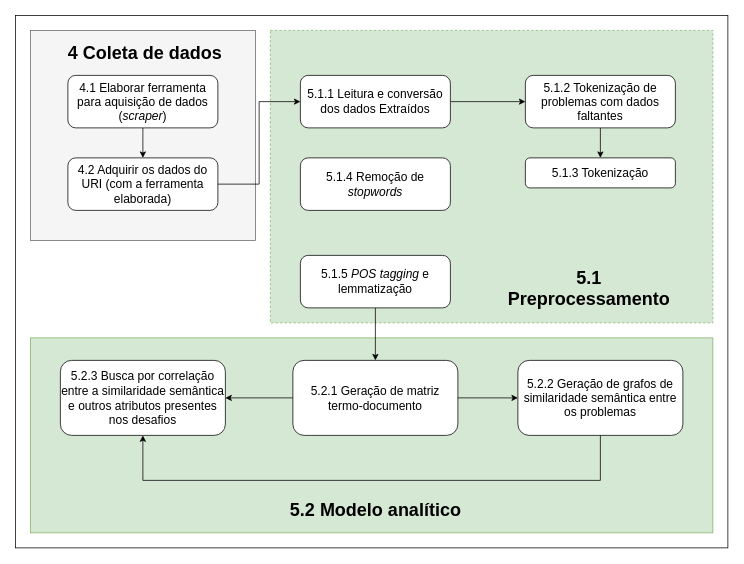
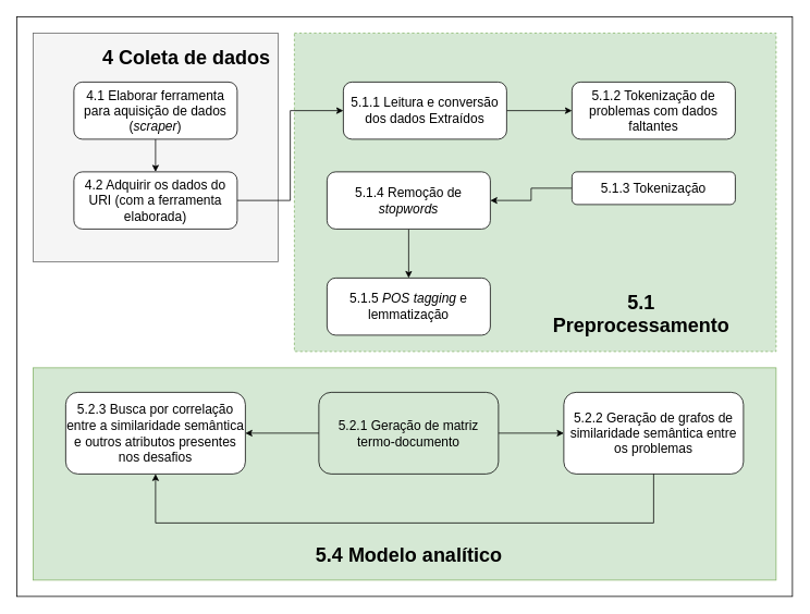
  <mxCell id="0" />
  <mxCell id="1" parent="0" />
  <mxCell id="2" value="" style="whiteSpace=wrap;html=1;fillColor=none;resizeWidth=0;resizeHeight=0;imageAspect=1;perimeterSpacing=0;" parent="1" vertex="1"><mxGeometry x="20" width="950" height="710" as="geometry" y="20" /></mxCell>
  <mxCell id="3" value="" style="whiteSpace=wrap;html=1;fillColor=#d5e8d4;resizeWidth=0;resizeHeight=0;imageAspect=1;perimeterSpacing=0;strokeColor=#82b366;" parent="1" vertex="1"><mxGeometry x="40" y="450" width="910" height="260" as="geometry" /></mxCell>
  <mxCell id="4" value="" style="whiteSpace=wrap;html=1;fillColor=#d5e8d4;resizeWidth=0;resizeHeight=0;imageAspect=1;perimeterSpacing=0;dashed=1;strokeColor=#82b366;" parent="1" vertex="1"><mxGeometry x="360" y="40" width="590" height="390" as="geometry" /></mxCell>
  <mxCell id="5" value="" style="whiteSpace=wrap;html=1;resizeWidth=0;resizeHeight=0;imageAspect=1;perimeterSpacing=0;strokeColor=#666666;fillColor=#f5f5f5;fontColor=#333333;" parent="1" vertex="1"><mxGeometry x="40" y="40" width="300" height="280" as="geometry" /></mxCell>
  <mxCell id="6" style="edgeStyle=orthogonalEdgeStyle;rounded=0;orthogonalLoop=1;jettySize=auto;html=1;exitX=1;exitY=0.5;exitDx=0;exitDy=0;entryX=0;entryY=0.5;entryDx=0;entryDy=0;" parent="1" source="7" target="11" edge="1"><mxGeometry relative="1" as="geometry" /></mxCell>
  <mxCell id="7" value="4.2 Adquirir os dados do URI (com a ferramenta elaborada)" style="rounded=1;whiteSpace=wrap;html=1;fontSize=16;" parent="1" vertex="1"><mxGeometry x="90" y="210" width="200" height="70" as="geometry" /></mxCell>
  <mxCell id="8" style="edgeStyle=orthogonalEdgeStyle;rounded=0;orthogonalLoop=1;jettySize=auto;html=1;exitX=0.5;exitY=1;exitDx=0;exitDy=0;" parent="1" source="9" target="7" edge="1"><mxGeometry relative="1" as="geometry" /></mxCell>
  <mxCell id="9" value="4.1 Elaborar ferramenta para aquisição de dados (&lt;i&gt;scraper&lt;/i&gt;)" style="rounded=1;whiteSpace=wrap;html=1;fontSize=16;" parent="1" vertex="1"><mxGeometry x="90" y="100" width="200" height="70" as="geometry" /></mxCell>
  <mxCell id="10" style="edgeStyle=orthogonalEdgeStyle;rounded=0;orthogonalLoop=1;jettySize=auto;html=1;exitX=1;exitY=0.5;exitDx=0;exitDy=0;entryX=0;entryY=0.5;entryDx=0;entryDy=0;" parent="1" source="11" target="13" edge="1"><mxGeometry relative="1" as="geometry" /></mxCell>
- <mxCell id="11" value="&lt;div style=&quot;font-size: 16px;&quot;&gt;5.1.1 Leitura e conversão dos dados Extraídos&lt;/div&gt;" style="rounded=1;whiteSpace=wrap;html=1;fontSize=16;" parent="1" vertex="1"><mxGeometry x="400" y="100" width="200" height="70" as="geometry" /></mxCell>
- <mxCell id="12" style="edgeStyle=orthogonalEdgeStyle;rounded=0;orthogonalLoop=1;jettySize=auto;html=1;exitX=0.5;exitY=1;exitDx=0;exitDy=0;entryX=0.5;entryY=0;entryDx=0;entryDy=0;" parent="1" source="13" target="15" edge="1"><mxGeometry relative="1" as="geometry" /></mxCell>
+ <mxCell id="11" value="&lt;div style=&quot;font-size: 16px;&quot;&gt;5.1.1 Leitura e conversão dos dados Extraídos&lt;/div&gt;" style="rounded=1;whiteSpace=wrap;html=1;fontSize=16;" parent="1" vertex="1"><mxGeometry x="420" y="100" width="200" height="70" as="geometry" /></mxCell>
  <mxCell id="13" value="5.1.2 Tokenização de problemas com dados faltantes" style="rounded=1;whiteSpace=wrap;html=1;fontSize=16;" parent="1" vertex="1"><mxGeometry x="700" y="100" width="200" height="70" as="geometry" /></mxCell>
+ <mxCell id="14" style="edgeStyle=orthogonalEdgeStyle;rounded=0;orthogonalLoop=1;jettySize=auto;html=1;exitX=0;exitY=0.5;exitDx=0;exitDy=0;entryX=1;entryY=0.5;entryDx=0;entryDy=0;" parent="1" source="15" target="17" edge="1"><mxGeometry relative="1" as="geometry" /></mxCell>
  <mxCell id="15" value="5.1.3 Tokenização" style="rounded=1;whiteSpace=wrap;html=1;fontSize=16;" parent="1" vertex="1"><mxGeometry x="700" y="210" width="200" height="40" as="geometry" /></mxCell>
+ <mxCell id="16" style="edgeStyle=orthogonalEdgeStyle;rounded=0;orthogonalLoop=1;jettySize=auto;html=1;exitX=0.5;exitY=1;exitDx=0;exitDy=0;entryX=0.5;entryY=0;entryDx=0;entryDy=0;" parent="1" source="17" target="19" edge="1"><mxGeometry relative="1" as="geometry" /></mxCell>
  <mxCell id="17" value="5.1.4 Remoção de &lt;i&gt;stopwords&lt;/i&gt;" style="rounded=1;whiteSpace=wrap;html=1;fontSize=16;" parent="1" vertex="1"><mxGeometry x="400" y="210" width="200" height="70" as="geometry" /></mxCell>
- <mxCell id="18" style="edgeStyle=orthogonalEdgeStyle;rounded=0;orthogonalLoop=1;jettySize=auto;html=1;exitX=0.5;exitY=1;exitDx=0;exitDy=0;entryX=0.5;entryY=0;entryDx=0;entryDy=0;" parent="1" source="19" target="22" edge="1"><mxGeometry relative="1" as="geometry" /></mxCell>
  <mxCell id="19" value="5.1.5 &lt;i&gt;POS tagging&lt;/i&gt; e lemmatização" style="rounded=1;whiteSpace=wrap;html=1;fontSize=16;" parent="1" vertex="1"><mxGeometry x="400" y="340" width="200" height="70" as="geometry" /></mxCell>
- <mxCell id="20" value="4 Coleta de dados" style="text;html=1;strokeColor=none;fillColor=none;align=center;verticalAlign=middle;whiteSpace=wrap;rounded=0;fontSize=24;fontStyle=1" parent="1" vertex="1"><mxGeometry x="87.5" y="60" width="210" height="20" as="geometry" /></mxCell>
+ <mxCell id="20" value="4 Coleta de dados" style="text;html=1;strokeColor=none;fillColor=none;align=center;verticalAlign=middle;whiteSpace=wrap;rounded=0;fontSize=24;fontStyle=1" parent="1" vertex="1"><mxGeometry x="122.5" y="60" width="210" height="20" as="geometry" /></mxCell>
  <mxCell id="21" value="5.1 Preprocessamento" style="text;html=1;strokeColor=none;fillColor=none;align=center;verticalAlign=middle;whiteSpace=wrap;rounded=0;fontSize=24;fontStyle=1" parent="1" vertex="1"><mxGeometry x="680" y="350" width="210" height="67.5" as="geometry" /></mxCell>
- <mxCell id="22" value="5.2.1 Geração de matriz termo-documento" style="rounded=1;whiteSpace=wrap;html=1;fontSize=16;" parent="1" vertex="1"><mxGeometry x="390" y="480" width="220" height="100" as="geometry" /></mxCell>
+ <mxCell id="22" value="5.2.1 Geração de matriz termo-documento" style="rounded=1;whiteSpace=wrap;html=1;fontSize=16;fillColor=#d5e8d4;" parent="1" vertex="1"><mxGeometry x="390" y="480" width="220" height="100" as="geometry" /></mxCell>
  <mxCell id="23" value="5.2.2 Geração de grafos de similaridade semântica entre os problemas" style="rounded=1;whiteSpace=wrap;html=1;fontSize=16;" parent="1" vertex="1"><mxGeometry x="690" y="480" width="220" height="100" as="geometry" /></mxCell>
  <mxCell id="24" style="edgeStyle=orthogonalEdgeStyle;rounded=0;orthogonalLoop=1;jettySize=auto;html=1;exitX=1;exitY=0.5;exitDx=0;exitDy=0;entryX=0;entryY=0.5;entryDx=0;entryDy=0;" parent="1" source="22" target="23" edge="1"><mxGeometry relative="1" as="geometry" /></mxCell>
  <mxCell id="25" value="5.2.3 Busca por correlação entre a similaridade semântica e outros atributos presentes nos desafios" style="rounded=1;whiteSpace=wrap;html=1;fontSize=16;" parent="1" vertex="1"><mxGeometry x="80" y="480" width="220" height="100" as="geometry" /></mxCell>
  <mxCell id="26" style="edgeStyle=orthogonalEdgeStyle;rounded=0;orthogonalLoop=1;jettySize=auto;html=1;exitX=0;exitY=0.5;exitDx=0;exitDy=0;entryX=1;entryY=0.5;entryDx=0;entryDy=0;" parent="1" source="22" target="25" edge="1"><mxGeometry relative="1" as="geometry" /></mxCell>
  <mxCell id="27" style="edgeStyle=orthogonalEdgeStyle;rounded=0;orthogonalLoop=1;jettySize=auto;html=1;exitX=0.5;exitY=1;exitDx=0;exitDy=0;entryX=0.5;entryY=1;entryDx=0;entryDy=0;" parent="1" source="23" target="25" edge="1"><mxGeometry relative="1" as="geometry"><Array as="points"><mxPoint x="800" y="640" /><mxPoint x="190" y="640" /></Array></mxGeometry></mxCell>
- <mxCell id="28" value="5.2 Modelo analítico" style="text;html=1;strokeColor=none;fillColor=none;align=center;verticalAlign=middle;whiteSpace=wrap;rounded=0;fontSize=24;fontStyle=1" parent="1" vertex="1"><mxGeometry x="362.5" y="660" width="275" height="40" as="geometry" /></mxCell>
+ <mxCell id="28" value="5.4 Modelo analítico" style="text;html=1;strokeColor=none;fillColor=none;align=center;verticalAlign=middle;whiteSpace=wrap;rounded=0;fontSize=24;fontStyle=1" parent="1" vertex="1"><mxGeometry x="362.5" y="660" width="275" height="40" as="geometry" /></mxCell>
